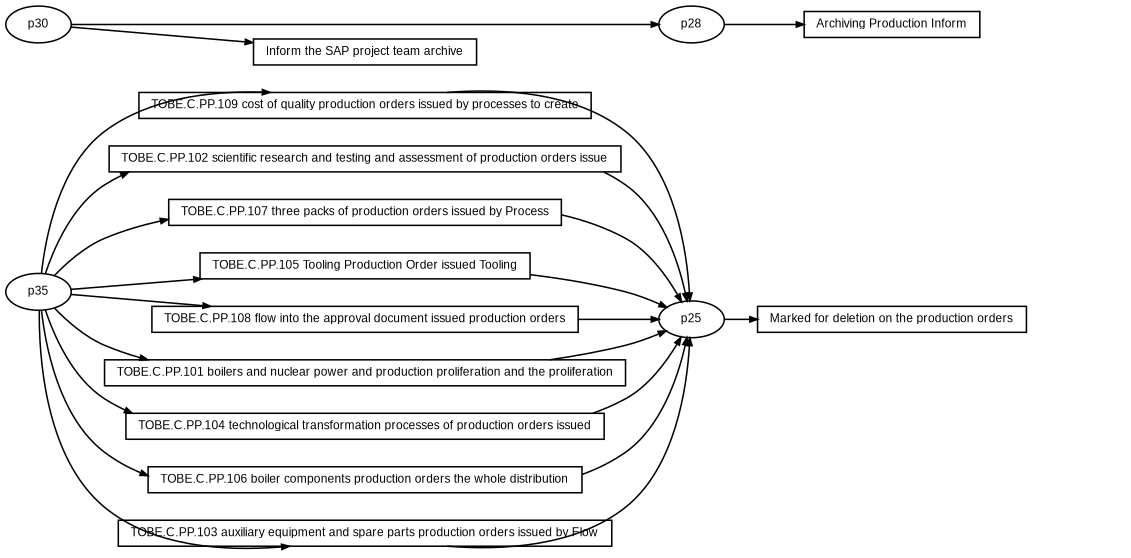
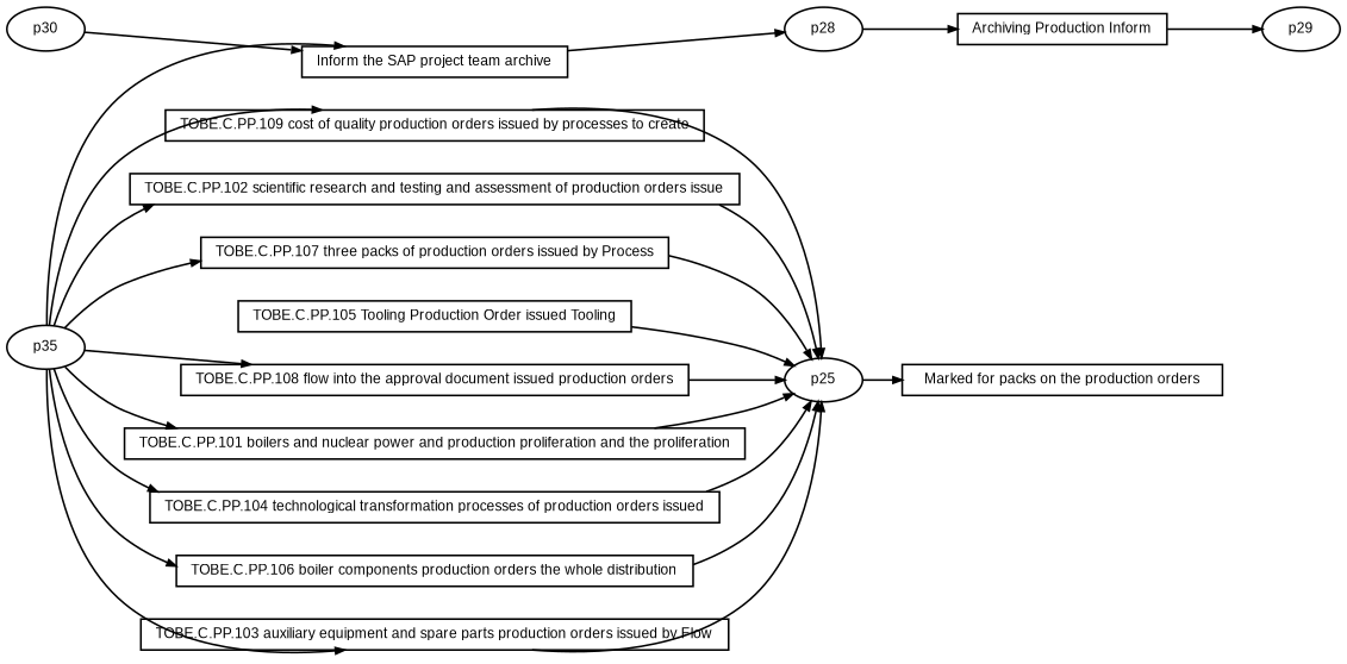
  digraph {
    fontname=Arial
    fontsize=8
    rankdir=LR
    ranksep=.3
    remincross=true
    node [fontname=Arial fontsize=8 shape=box]
    edge [arrowsize=0.5]
    n1 [height=.2 label="Archiving Production Inform" width=.2]
+   n2 [height=.2 label=p29 shape=oval width=.2]
    n3 [height=.2 label="TOBE.C.PP.109 cost of quality production orders issued by processes to create" width=.2]
    n4 [height=.2 label=p25 shape=oval width=.2]
-   n5 [height=.2 label="Marked for deletion on the production orders" width=.2]
+   n5 [height=.2 label="Marked for packs on the production orders" width=.2]
    n6 [height=.2 label="TOBE.C.PP.102 scientific research and testing and assessment of production orders issue" width=.2]
    n7 [height=.2 label="TOBE.C.PP.107 three packs of production orders issued by Process" width=.2]
    n8 [height=.2 label="Inform the SAP project team archive" width=.2]
    n9 [height=.2 label=p28 shape=oval width=.2]
    n10 [height=.2 label="TOBE.C.PP.105 Tooling Production Order issued Tooling" width=.2]
    n11 [height=.2 label="TOBE.C.PP.108 flow into the approval document issued production orders" width=.2]
    n12 [height=.2 label="TOBE.C.PP.101 boilers and nuclear power and production proliferation and the proliferation" width=.2]
    n13 [height=.2 label=p30 shape=oval width=.2]
    n14 [height=.2 label="TOBE.C.PP.104 technological transformation processes of production orders issued" width=.2]
    n15 [height=.2 label="TOBE.C.PP.106 boiler components production orders the whole distribution" width=.2]
    n16 [height=.2 label="TOBE.C.PP.103 auxiliary equipment and spare parts production orders issued by Flow" width=.2]
    n17 [height=.2 label=p35 shape=oval width=.2]
+   n1 -> n2
    n3 -> n4
    n4 -> n5
    n6 -> n4
    n7 -> n4
-   n13 -> n9
+   n8 -> n9
    n9 -> n1
    n10 -> n4
    n11 -> n4
    n12 -> n4
    n13 -> n8
    n14 -> n4
    n15 -> n4
    n16 -> n4
    n17 -> n3
    n17 -> n6
    n17 -> n7
-   n17 -> n10
+   n17 -> n8
    n17 -> n11
    n17 -> n12
    n17 -> n14
    n17 -> n15
    n17 -> n16
  }
